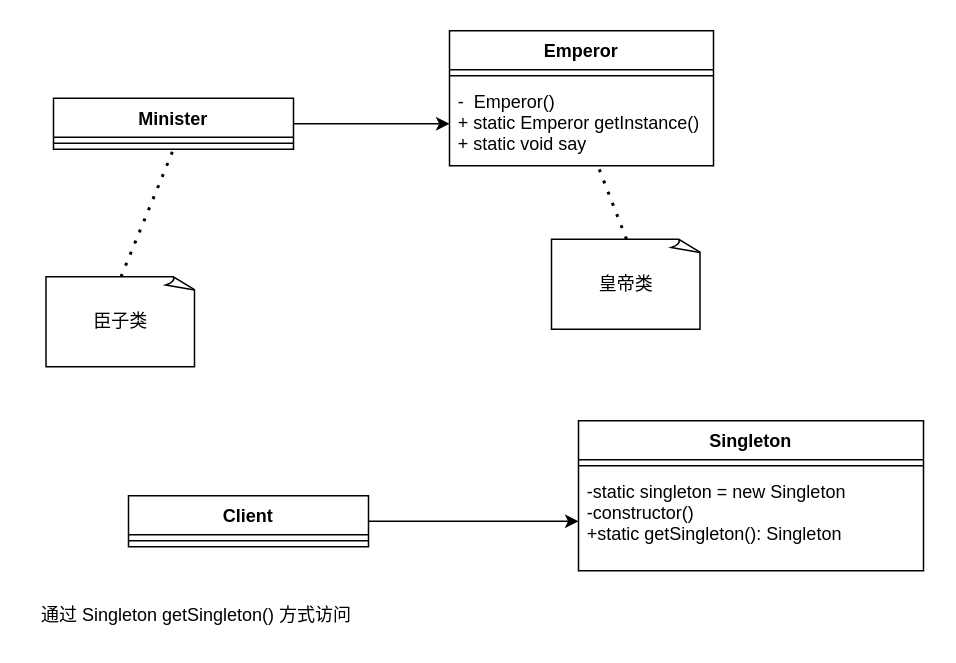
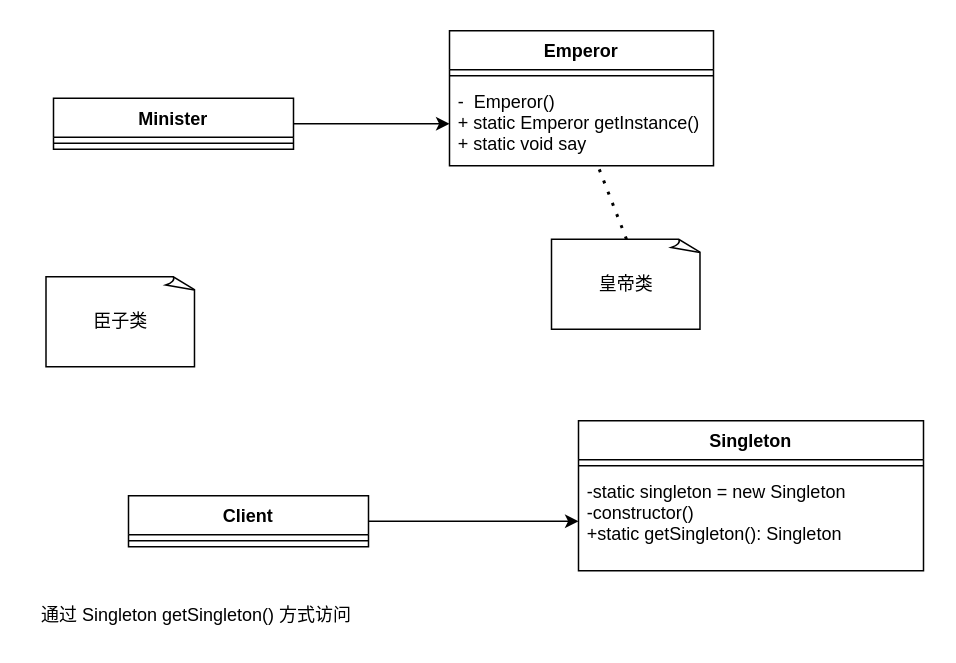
  <mxCell id="0" />
  <mxCell id="1" parent="0" />
  <mxCell id="2" style="edgeStyle=orthogonalEdgeStyle;rounded=0;orthogonalLoop=1;jettySize=auto;html=1;exitX=1;exitY=0.5;exitDx=0;exitDy=0;entryX=0;entryY=0.5;entryDx=0;entryDy=0;" parent="1" source="3" target="7" edge="1"><mxGeometry relative="1" as="geometry" /></mxCell>
  <mxCell id="3" value="Minister" style="swimlane;fontStyle=1;align=center;verticalAlign=top;childLayout=stackLayout;horizontal=1;startSize=26;horizontalStack=0;resizeParent=1;resizeParentMax=0;resizeLast=0;collapsible=1;marginBottom=0;" parent="1" vertex="1"><mxGeometry x="35" y="65" width="160" height="34" as="geometry" /></mxCell>
  <mxCell id="4" value="" style="line;strokeWidth=1;fillColor=none;align=left;verticalAlign=middle;spacingTop=-1;spacingLeft=3;spacingRight=3;rotatable=0;labelPosition=right;points=[];portConstraint=eastwest;" parent="3" vertex="1"><mxGeometry y="26" width="160" height="8" as="geometry" /></mxCell>
  <mxCell id="5" value="Emperor" style="swimlane;fontStyle=1;align=center;verticalAlign=top;childLayout=stackLayout;horizontal=1;startSize=26;horizontalStack=0;resizeParent=1;resizeParentMax=0;resizeLast=0;collapsible=1;marginBottom=0;" parent="1" vertex="1"><mxGeometry x="299" y="20" width="176" height="90" as="geometry" /></mxCell>
  <mxCell id="6" value="" style="line;strokeWidth=1;fillColor=none;align=left;verticalAlign=middle;spacingTop=-1;spacingLeft=3;spacingRight=3;rotatable=0;labelPosition=right;points=[];portConstraint=eastwest;" parent="5" vertex="1"><mxGeometry y="26" width="176" height="8" as="geometry" /></mxCell>
  <mxCell id="7" value="-  Emperor()&#10;+ static Emperor getInstance()&#10;+ static void say" style="text;strokeColor=none;fillColor=none;align=left;verticalAlign=top;spacingLeft=4;spacingRight=4;overflow=hidden;rotatable=0;points=[[0,0.5],[1,0.5]];portConstraint=eastwest;" parent="5" vertex="1"><mxGeometry y="34" width="176" height="56" as="geometry" /></mxCell>
- <mxCell id="8" value="" style="endArrow=none;dashed=1;html=1;dashPattern=1 3;strokeWidth=2;rounded=0;elbow=vertical;entryX=0.5;entryY=1;entryDx=0;entryDy=0;exitX=0.5;exitY=0;exitDx=0;exitDy=0;exitPerimeter=0;" parent="1" source="9" target="3" edge="1"><mxGeometry width="50" height="50" relative="1" as="geometry"><mxPoint x="115" y="174" as="sourcePoint" /><mxPoint x="145" y="124" as="targetPoint" /></mxGeometry></mxCell>
  <mxCell id="9" value="臣子类" style="whiteSpace=wrap;html=1;shape=mxgraph.basic.document" parent="1" vertex="1"><mxGeometry x="30" y="184" width="100" height="60" as="geometry" /></mxCell>
  <mxCell id="10" value="皇帝类" style="whiteSpace=wrap;html=1;shape=mxgraph.basic.document" parent="1" vertex="1"><mxGeometry x="367" y="159" width="100" height="60" as="geometry" /></mxCell>
  <mxCell id="11" value="" style="endArrow=none;dashed=1;html=1;dashPattern=1 3;strokeWidth=2;rounded=0;elbow=vertical;exitX=0.5;exitY=0;exitDx=0;exitDy=0;exitPerimeter=0;" parent="1" source="10" target="7" edge="1"><mxGeometry width="50" height="50" relative="1" as="geometry"><mxPoint x="315" y="229" as="sourcePoint" /><mxPoint x="315" y="154" as="targetPoint" /></mxGeometry></mxCell>
  <mxCell id="12" value="Singleton" style="swimlane;fontStyle=1;align=center;verticalAlign=top;childLayout=stackLayout;horizontal=1;startSize=26;horizontalStack=0;resizeParent=1;resizeParentMax=0;resizeLast=0;collapsible=1;marginBottom=0;" vertex="1" parent="1"><mxGeometry x="385" y="280" width="230" height="100" as="geometry" /></mxCell>
  <mxCell id="13" value="" style="line;strokeWidth=1;fillColor=none;align=left;verticalAlign=middle;spacingTop=-1;spacingLeft=3;spacingRight=3;rotatable=0;labelPosition=right;points=[];portConstraint=eastwest;" vertex="1" parent="12"><mxGeometry y="26" width="230" height="8" as="geometry" /></mxCell>
  <mxCell id="14" value="-static singleton = new Singleton&#10;-constructor()&#10;+static getSingleton(): Singleton" style="text;strokeColor=none;fillColor=none;align=left;verticalAlign=top;spacingLeft=4;spacingRight=4;overflow=hidden;rotatable=0;points=[[0,0.5],[1,0.5]];portConstraint=eastwest;" vertex="1" parent="12"><mxGeometry y="34" width="230" height="66" as="geometry" /></mxCell>
  <mxCell id="15" style="edgeStyle=orthogonalEdgeStyle;rounded=0;orthogonalLoop=1;jettySize=auto;html=1;exitX=1;exitY=0.5;exitDx=0;exitDy=0;" edge="1" parent="1" source="16" target="14"><mxGeometry relative="1" as="geometry" /></mxCell>
  <mxCell id="16" value="Client" style="swimlane;fontStyle=1;align=center;verticalAlign=top;childLayout=stackLayout;horizontal=1;startSize=26;horizontalStack=0;resizeParent=1;resizeParentMax=0;resizeLast=0;collapsible=1;marginBottom=0;" vertex="1" parent="1"><mxGeometry x="85" y="330" width="160" height="34" as="geometry" /></mxCell>
  <mxCell id="17" value="" style="line;strokeWidth=1;fillColor=none;align=left;verticalAlign=middle;spacingTop=-1;spacingLeft=3;spacingRight=3;rotatable=0;labelPosition=right;points=[];portConstraint=eastwest;" vertex="1" parent="16"><mxGeometry y="26" width="160" height="8" as="geometry" /></mxCell>
  <mxCell id="18" value="通过 Singleton getSingleton() 方式访问" style="text;html=1;align=center;verticalAlign=middle;resizable=0;points=[];autosize=1;strokeColor=none;fillColor=none;" vertex="1" parent="1"><mxGeometry x="20" y="400" width="220" height="20" as="geometry" /></mxCell>
